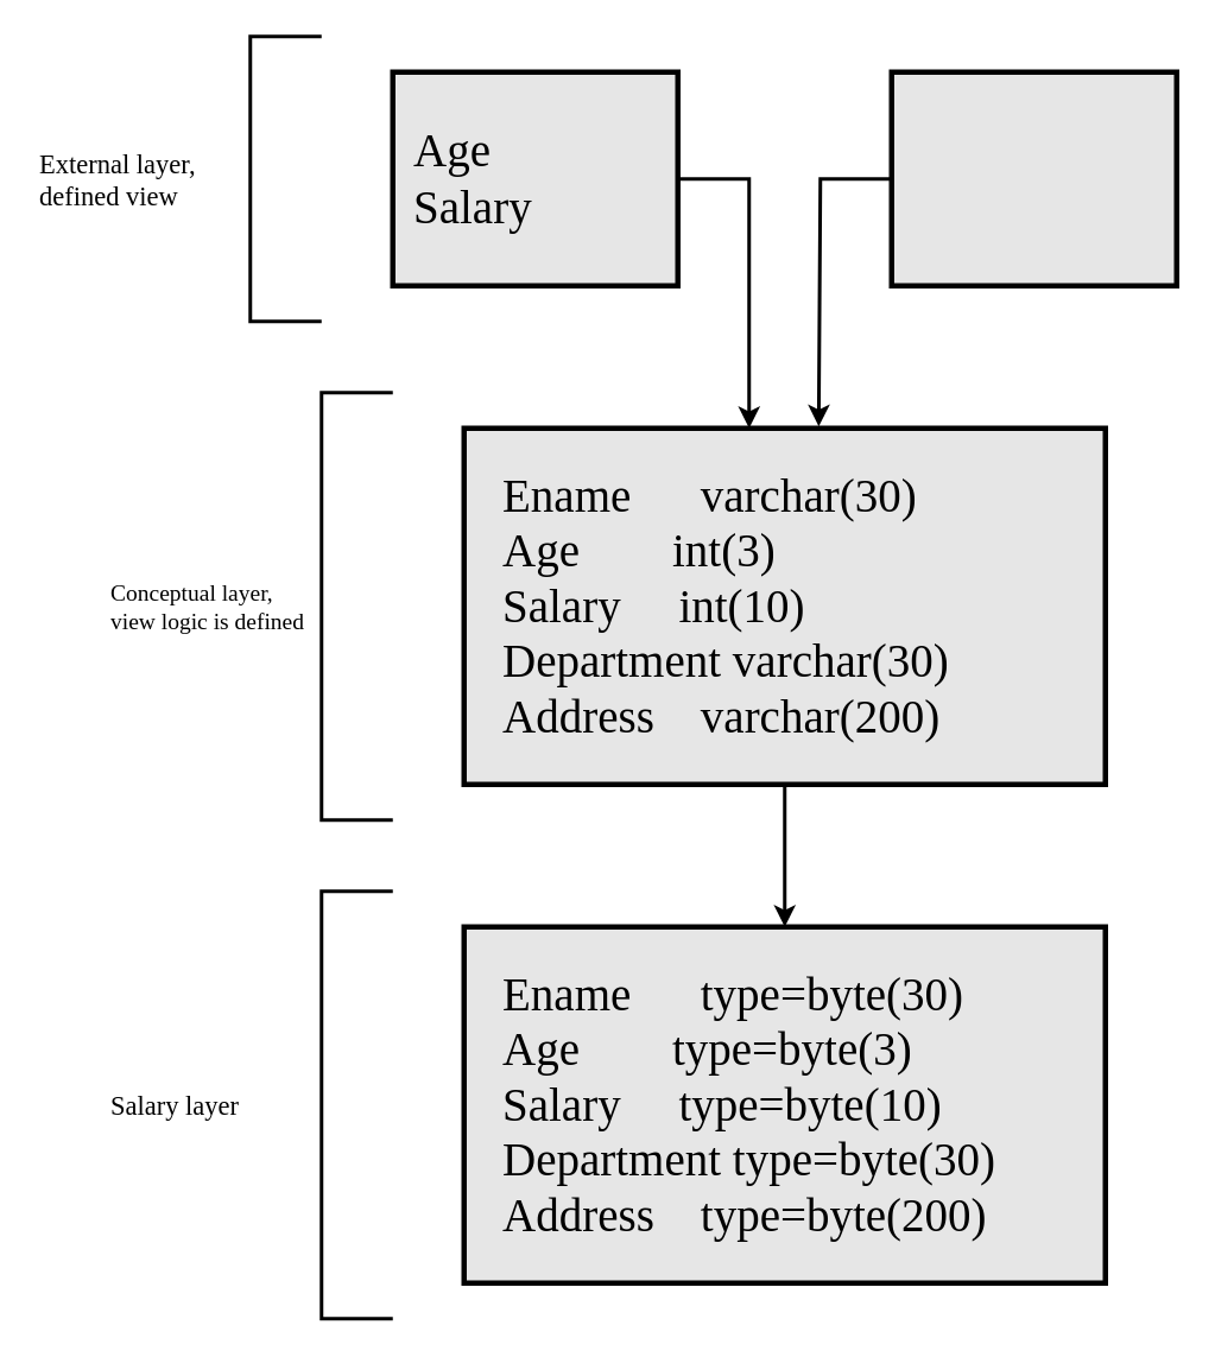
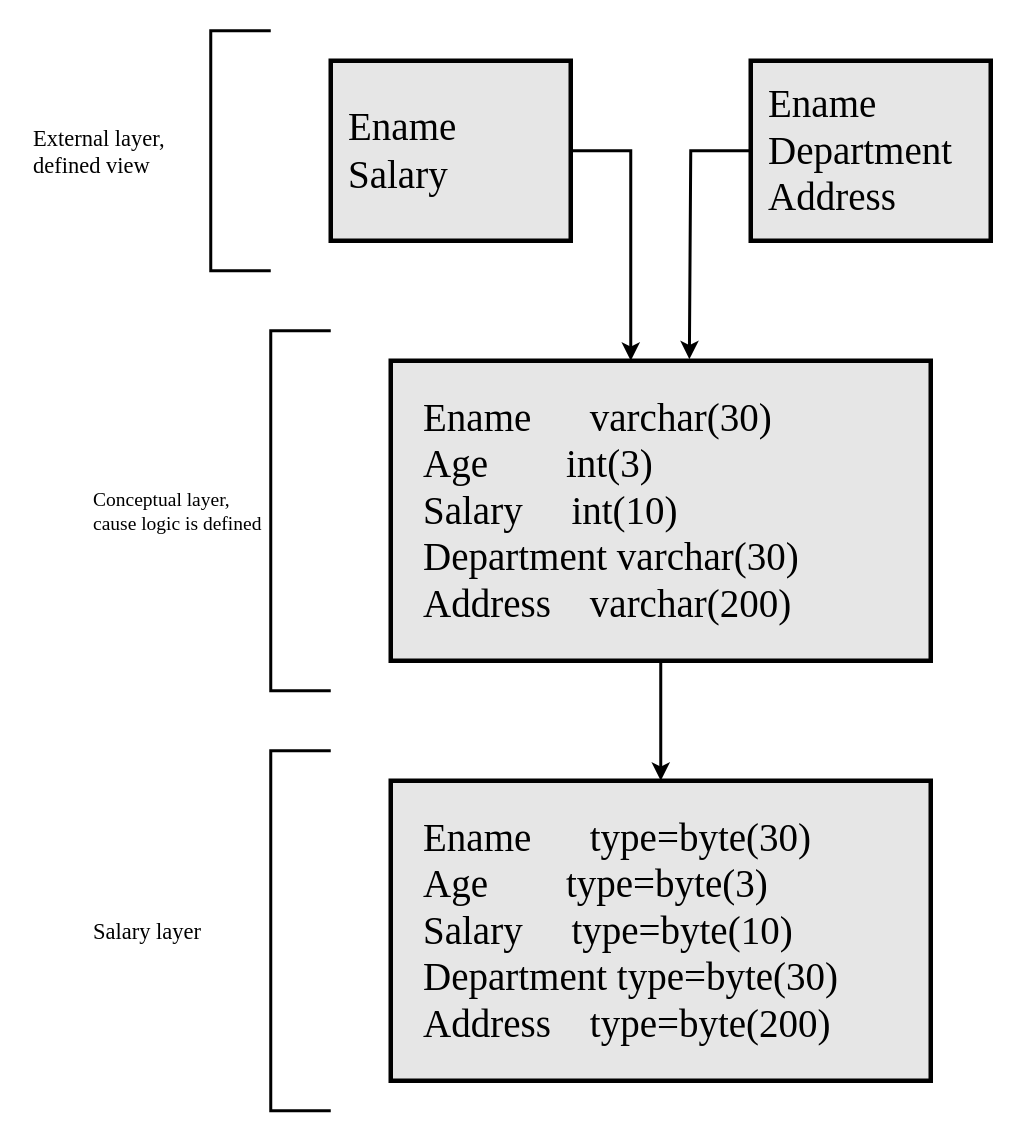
  <mxCell id="0" />
  <mxCell id="1" parent="0" />
  <mxCell id="2" value="" style="rounded=0;whiteSpace=wrap;html=1;strokeWidth=3;gradientColor=none;fillColor=#E6E6E6;" parent="1" vertex="1"><mxGeometry x="220" y="40" width="160" height="120" as="geometry" /></mxCell>
  <mxCell id="3" value="" style="rounded=0;whiteSpace=wrap;html=1;fillColor=#E6E6E6;strokeWidth=3;" parent="1" vertex="1"><mxGeometry x="500" y="40" width="160" height="120" as="geometry" /></mxCell>
- <mxCell id="4" value="&lt;div&gt;Age&lt;/div&gt;Salary" style="text;strokeColor=none;align=left;fillColor=none;html=1;verticalAlign=middle;whiteSpace=wrap;rounded=0;fontFamily=Ubuntu Mono;fontSize=26;labelBackgroundColor=none;fontColor=#000000;" parent="1" vertex="1"><mxGeometry x="230" y="40" width="150" height="120" as="geometry" /></mxCell>
+ <mxCell id="4" value="&lt;div&gt;Ename&lt;/div&gt;Salary" style="text;strokeColor=none;align=left;fillColor=none;html=1;verticalAlign=middle;whiteSpace=wrap;rounded=0;fontFamily=Ubuntu Mono;fontSize=26;labelBackgroundColor=none;fontColor=#000000;" parent="1" vertex="1"><mxGeometry x="230" y="40" width="150" height="120" as="geometry" /></mxCell>
+ <mxCell id="5" value="&lt;div&gt;Ename&lt;/div&gt;&lt;div&gt;Department&lt;/div&gt;&lt;div&gt;Address&lt;br&gt;&lt;/div&gt;" style="text;strokeColor=none;align=left;fillColor=none;html=1;verticalAlign=middle;whiteSpace=wrap;rounded=0;fontFamily=Ubuntu Mono;fontSize=26;fontColor=#000000;" parent="1" vertex="1"><mxGeometry x="510" y="40" width="150" height="120" as="geometry" /></mxCell>
  <mxCell id="6" value="" style="rounded=0;whiteSpace=wrap;html=1;fillColor=#E6E6E6;strokeWidth=3;" parent="1" vertex="1"><mxGeometry x="260" y="520" width="360" height="200" as="geometry" /></mxCell>
  <mxCell id="7" value="" style="rounded=0;whiteSpace=wrap;html=1;fillColor=#E6E6E6;strokeWidth=3;" parent="1" vertex="1"><mxGeometry x="260" y="240" width="360" height="200" as="geometry" /></mxCell>
  <mxCell id="8" value="&lt;div&gt;Ename&amp;nbsp;&amp;nbsp;&amp;nbsp;&amp;nbsp;&amp;nbsp; varchar(30)&lt;/div&gt;&lt;div&gt;Age&amp;nbsp;&amp;nbsp;&amp;nbsp;&amp;nbsp;&amp;nbsp;&amp;nbsp;&amp;nbsp; int(3)&lt;/div&gt;&lt;div&gt;Salary&amp;nbsp;&amp;nbsp;&amp;nbsp;&amp;nbsp; int(10)&lt;/div&gt;&lt;div&gt;Department varchar(30)&lt;br&gt;&lt;/div&gt;&lt;div&gt;Address&amp;nbsp;&amp;nbsp;&amp;nbsp; varchar(200)&lt;br&gt;&lt;/div&gt;" style="text;strokeColor=none;align=left;fillColor=none;html=1;verticalAlign=middle;whiteSpace=wrap;rounded=0;fontFamily=Ubuntu Mono;fontSize=26;fontColor=#000000;" parent="1" vertex="1"><mxGeometry x="280" y="240" width="340" height="200" as="geometry" /></mxCell>
  <mxCell id="9" value="&lt;div&gt;Ename&amp;nbsp;&amp;nbsp;&amp;nbsp;&amp;nbsp;&amp;nbsp; type=byte(30)&lt;/div&gt;&lt;div&gt;Age&amp;nbsp;&amp;nbsp;&amp;nbsp;&amp;nbsp;&amp;nbsp;&amp;nbsp;&amp;nbsp; type=byte(3)&lt;/div&gt;&lt;div&gt;Salary&amp;nbsp;&amp;nbsp;&amp;nbsp;&amp;nbsp; type=byte(10)&lt;/div&gt;&lt;div&gt;Department type=byte(30)&lt;br&gt;&lt;/div&gt;&lt;div&gt;Address&amp;nbsp;&amp;nbsp;&amp;nbsp; type=byte(200)&lt;br&gt;&lt;/div&gt;" style="text;strokeColor=none;align=left;fillColor=none;html=1;verticalAlign=middle;whiteSpace=wrap;rounded=0;fontFamily=Ubuntu Mono;fontSize=26;fontColor=#000000;" parent="1" vertex="1"><mxGeometry x="280" y="520" width="340" height="200" as="geometry" /></mxCell>
  <mxCell id="10" value="" style="endArrow=classic;html=1;rounded=0;exitX=1;exitY=0.5;exitDx=0;exitDy=0;strokeWidth=2;" parent="1" source="2" edge="1"><mxGeometry width="50" height="50" relative="1" as="geometry"><mxPoint x="420" y="70" as="sourcePoint" /><mxPoint x="420" y="240" as="targetPoint" /><Array as="points"><mxPoint x="420" y="100" /></Array></mxGeometry></mxCell>
  <mxCell id="11" value="" style="endArrow=classic;html=1;rounded=0;entryX=0.553;entryY=-0.005;entryDx=0;entryDy=0;exitX=0;exitY=0.5;exitDx=0;exitDy=0;entryPerimeter=0;strokeWidth=2;" parent="1" source="3" target="7" edge="1"><mxGeometry width="50" height="50" relative="1" as="geometry"><mxPoint x="390" y="240" as="sourcePoint" /><mxPoint x="340" y="290" as="targetPoint" /><Array as="points"><mxPoint x="460" y="100" /></Array></mxGeometry></mxCell>
  <mxCell id="12" value="" style="endArrow=classic;html=1;rounded=0;exitX=0.5;exitY=1;exitDx=0;exitDy=0;entryX=0.5;entryY=0;entryDx=0;entryDy=0;strokeWidth=2;" parent="1" source="7" target="6" edge="1"><mxGeometry width="50" height="50" relative="1" as="geometry"><mxPoint x="440" y="510" as="sourcePoint" /><mxPoint x="430" y="470" as="targetPoint" /></mxGeometry></mxCell>
  <mxCell id="13" value="" style="endArrow=none;html=1;rounded=0;strokeColor=#000000;strokeWidth=2;" edge="1" parent="1"><mxGeometry width="50" height="50" relative="1" as="geometry"><mxPoint x="180" y="180" as="sourcePoint" /><mxPoint x="180" y="20" as="targetPoint" /><Array as="points"><mxPoint x="140" y="180" /><mxPoint x="140" y="20" /></Array></mxGeometry></mxCell>
  <mxCell id="14" value="" style="endArrow=none;html=1;rounded=0;strokeColor=#000000;strokeWidth=2;" edge="1" parent="1"><mxGeometry width="50" height="50" relative="1" as="geometry"><mxPoint x="220" y="460" as="sourcePoint" /><mxPoint x="220" y="220" as="targetPoint" /><Array as="points"><mxPoint x="180" y="460" /><mxPoint x="180" y="220" /></Array></mxGeometry></mxCell>
  <mxCell id="15" value="" style="endArrow=none;html=1;rounded=0;strokeColor=#000000;strokeWidth=2;" edge="1" parent="1"><mxGeometry width="50" height="50" relative="1" as="geometry"><mxPoint x="220" y="740" as="sourcePoint" /><mxPoint x="220" y="500" as="targetPoint" /><Array as="points"><mxPoint x="180" y="740" /><mxPoint x="180" y="500" /></Array></mxGeometry></mxCell>
  <mxCell id="16" value="External layer, defined view&lt;div style=&quot;font-size: 15px;&quot;&gt;&lt;/div&gt;" style="text;strokeColor=none;align=left;fillColor=none;html=1;verticalAlign=middle;whiteSpace=wrap;rounded=0;fontFamily=Ubuntu Mono;fontSize=15;labelBackgroundColor=none;fontColor=#000000;" vertex="1" parent="1"><mxGeometry x="20" y="40" width="120" height="120" as="geometry" /></mxCell>
- <mxCell id="17" value="Conceptual layer, view logic is defined&lt;div style=&quot;font-size: 13px;&quot;&gt;&lt;/div&gt;" style="text;strokeColor=none;align=left;fillColor=none;html=1;verticalAlign=middle;whiteSpace=wrap;rounded=0;fontFamily=Ubuntu Mono;fontSize=13;labelBackgroundColor=none;fontColor=#000000;" vertex="1" parent="1"><mxGeometry x="60" y="280" width="120" height="120" as="geometry" /></mxCell>
+ <mxCell id="17" value="Conceptual layer, cause logic is defined&lt;div style=&quot;font-size: 13px;&quot;&gt;&lt;/div&gt;" style="text;strokeColor=none;align=left;fillColor=none;html=1;verticalAlign=middle;whiteSpace=wrap;rounded=0;fontFamily=Ubuntu Mono;fontSize=13;labelBackgroundColor=none;fontColor=#000000;" vertex="1" parent="1"><mxGeometry x="60" y="280" width="120" height="120" as="geometry" /></mxCell>
  <mxCell id="18" value="Salary layer&lt;div style=&quot;font-size: 15px;&quot;&gt;&lt;/div&gt;" style="text;strokeColor=none;align=left;fillColor=none;html=1;verticalAlign=middle;whiteSpace=wrap;rounded=0;fontFamily=Ubuntu Mono;fontSize=15;labelBackgroundColor=none;fontColor=#000000;" vertex="1" parent="1"><mxGeometry x="60" y="560" width="120" height="120" as="geometry" /></mxCell>
